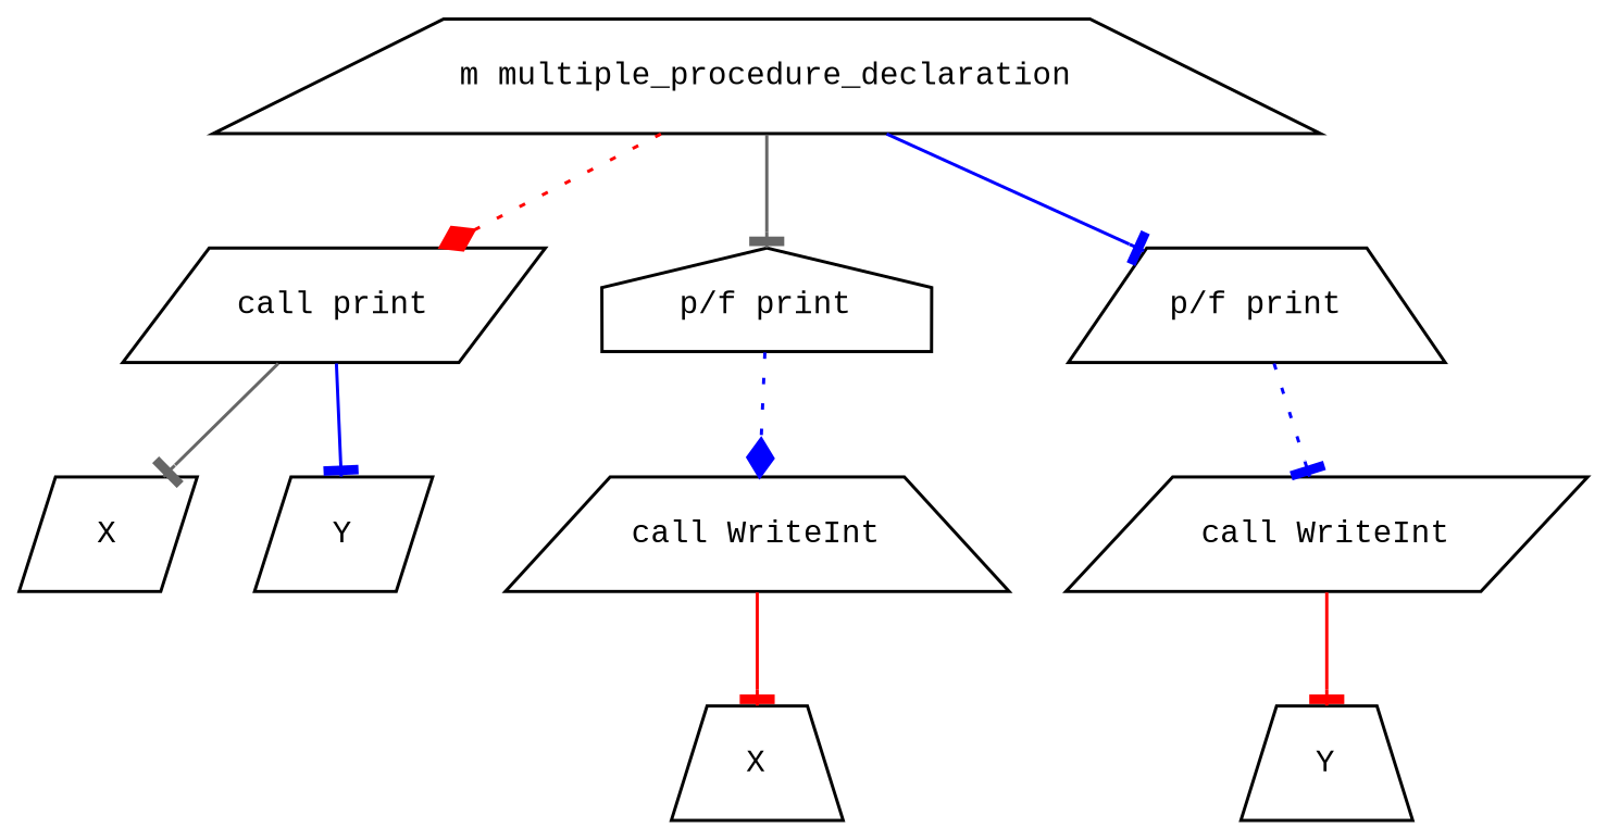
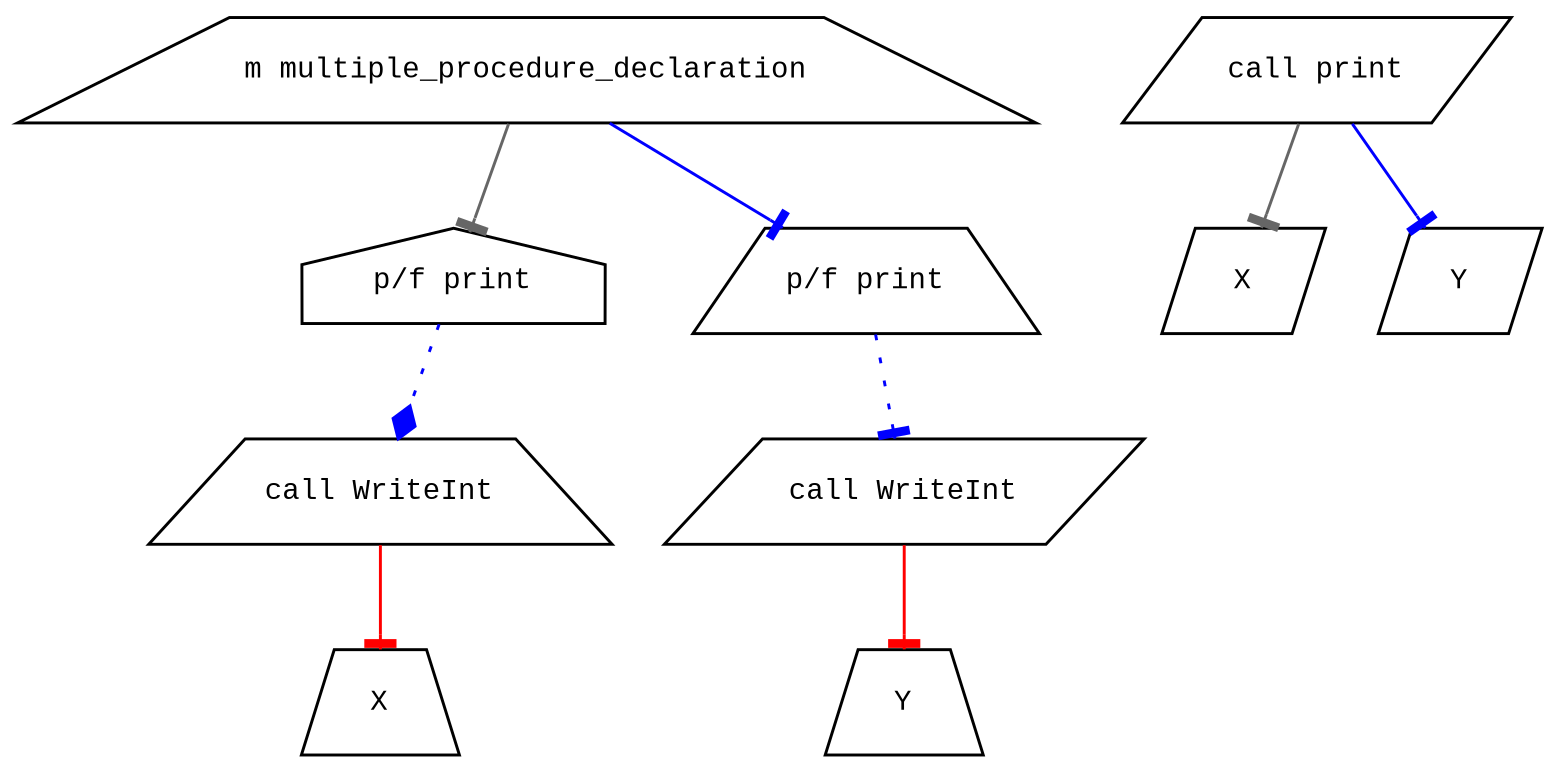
  digraph {
    fontname="Times New Roman"
    fontsize=10
    node [fontname="Courier New" fontsize=10 shape=trapezium]
    edge [fontname="Times New Roman" fontsize=10 color=blue arrowhead=tee]
    n1 [label="m multiple_procedure_declaration"]
    n2 [label="call print" shape=parallelogram]
    n3 [label="p/f print" shape=house]
    n4 [label="p/f print"]
    n5 [label=X shape=parallelogram]
    n6 [label=Y shape=parallelogram]
    n7 [label="call WriteInt"]
    n8 [label=X]
    n9 [label="call WriteInt" shape=parallelogram]
    n10 [label=Y]
-   n1 -> n2 [style=dotted color=red arrowhead=diamond]
    n1 -> n3 [color=gray40]
    n1 -> n4
    n2 -> n5 [color=gray40]
    n2 -> n6
    n3 -> n7 [style=dotted arrowhead=diamond]
    n4 -> n9 [style=dotted]
    n7 -> n8 [color=red]
    n9 -> n10 [color=red]
  }
